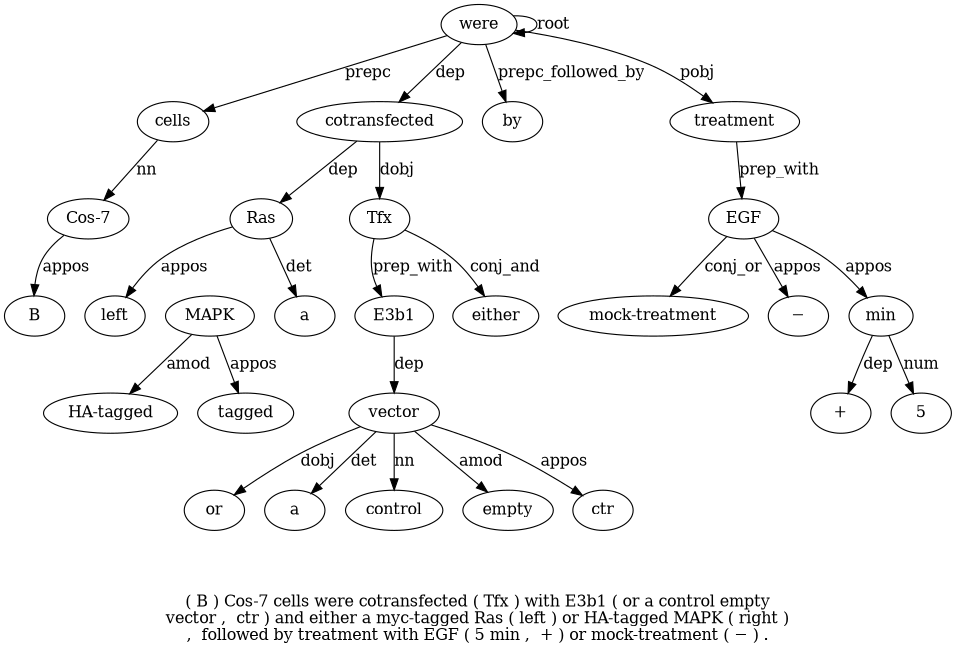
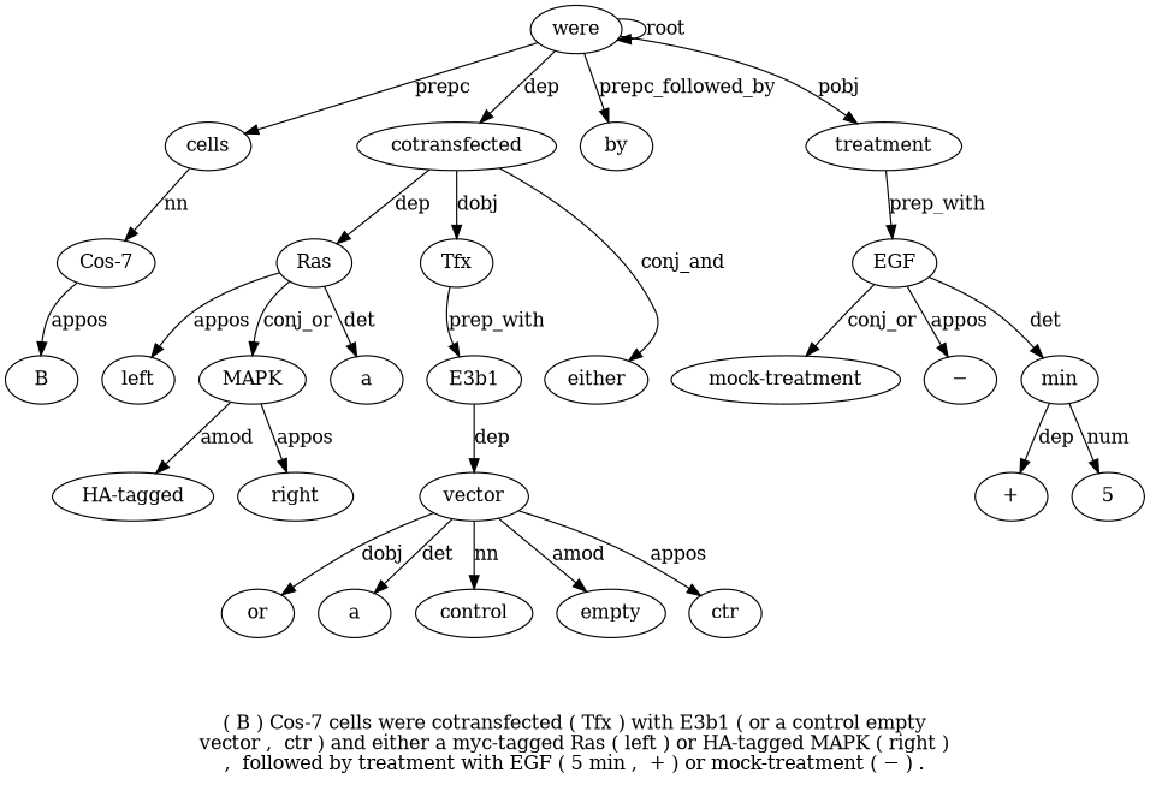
  digraph {
    label="( B ) Cos-7 cells were cotransfected ( Tfx ) with E3b1 ( or a control empty\nvector ,  ctr ) and either a myc-tagged Ras ( left ) or HA-tagged MAPK ( right )\n,  followed by treatment with EGF ( 5 min ,  + ) or mock-treatment ( − ) ."
    node [fillcolor=white style=filled]
    n1 [label="Cos-7"]
    n2 [label=B]
    n3 [label=cells]
    n4 [label=were]
    n5 [label=cotransfected]
    n6 [label=by]
    n7 [label=treatment]
    n8 [label=Tfx]
    n9 [label=either]
    n10 [label=Ras]
    n11 [label=EGF]
    n12 [label=E3b1]
    n13 [label=a]
    n14 [label=left]
    n15 [label=MAPK]
    n16 [label=vector]
    n17 [label=or]
    n18 [label=a]
    n19 [label=control]
    n20 [label=empty]
    n21 [label=ctr]
    n22 [label="HA-tagged"]
-   n23 [label=tagged]
+   n23 [label=right]
    n24 [label=min]
    n25 [label="mock-treatment"]
    n26 [label="−"]
    n27 [label=5]
    n28 [label="+"]
    n1 -> n2 [label=appos]
    n3 -> n1 [label=nn]
    n4 -> n3 [label=prepc]
    n4 -> n4 [label=root]
    n4 -> n5 [label=dep]
    n4 -> n6 [label=prepc_followed_by]
    n4 -> n7 [label=pobj]
    n5 -> n8 [label=dobj]
-   n8 -> n9 [label=conj_and]
+   n5 -> n9 [label=conj_and]
    n5 -> n10 [label=dep]
    n7 -> n11 [label=prep_with]
    n8 -> n12 [label=prep_with]
    n10 -> n13 [label=det]
    n10 -> n14 [label=appos]
-   n11 -> n24 [label=appos]
+   n10 -> n15 [label=conj_or]
+   n11 -> n24 [label=det]
    n11 -> n25 [label=conj_or]
    n11 -> n26 [label=appos]
    n12 -> n16 [label=dep]
    n15 -> n22 [label=amod]
    n15 -> n23 [label=appos]
    n16 -> n17 [label=dobj]
    n16 -> n18 [label=det]
    n16 -> n19 [label=nn]
    n16 -> n20 [label=amod]
    n16 -> n21 [label=appos]
    n24 -> n27 [label=num]
    n24 -> n28 [label=dep]
  }
